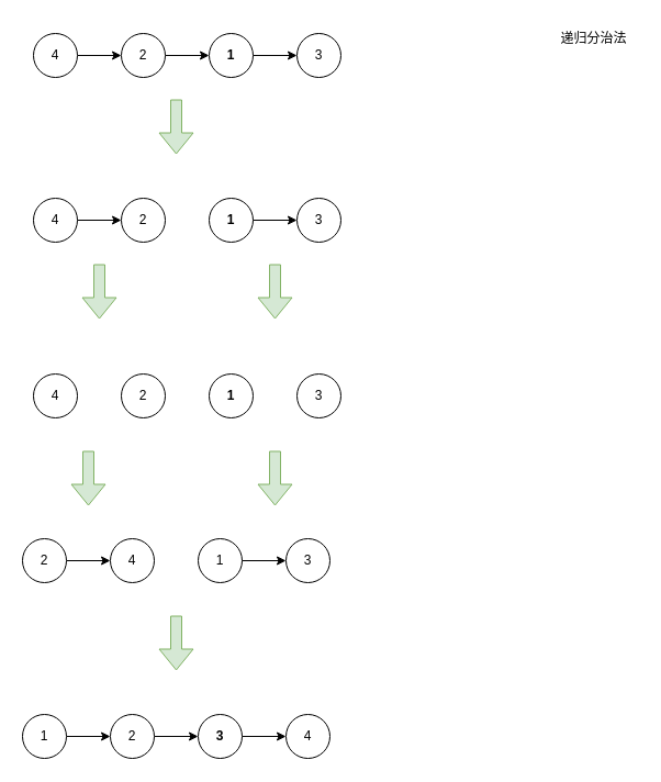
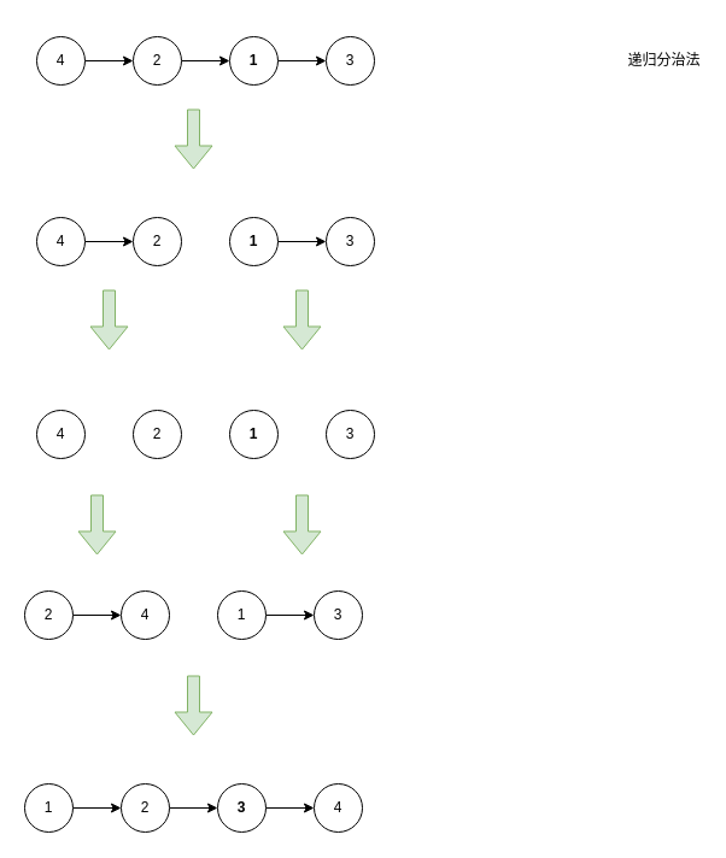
  <mxCell id="0" />
  <mxCell id="1" parent="0" />
  <mxCell id="2" value="" style="edgeStyle=orthogonalEdgeStyle;rounded=0;orthogonalLoop=1;jettySize=auto;html=1;" edge="1" parent="1" source="3" target="5"><mxGeometry relative="1" as="geometry" /></mxCell>
  <mxCell id="3" value="4" style="ellipse;whiteSpace=wrap;html=1;aspect=fixed;" vertex="1" parent="1"><mxGeometry x="30" y="30" width="40" height="40" as="geometry" /></mxCell>
  <mxCell id="4" value="" style="edgeStyle=orthogonalEdgeStyle;rounded=0;orthogonalLoop=1;jettySize=auto;html=1;" edge="1" parent="1" source="5" target="7"><mxGeometry relative="1" as="geometry" /></mxCell>
  <mxCell id="5" value="2" style="ellipse;whiteSpace=wrap;html=1;aspect=fixed;" vertex="1" parent="1"><mxGeometry x="110" y="30" width="40" height="40" as="geometry" /></mxCell>
  <mxCell id="6" value="" style="edgeStyle=orthogonalEdgeStyle;rounded=0;orthogonalLoop=1;jettySize=auto;html=1;" edge="1" parent="1" source="7" target="8"><mxGeometry relative="1" as="geometry" /></mxCell>
  <mxCell id="7" value="1" style="ellipse;whiteSpace=wrap;html=1;aspect=fixed;fontStyle=1" vertex="1" parent="1"><mxGeometry x="190" y="30" width="40" height="40" as="geometry" /></mxCell>
  <mxCell id="8" value="3" style="ellipse;whiteSpace=wrap;html=1;aspect=fixed;" vertex="1" parent="1"><mxGeometry x="270" y="30" width="40" height="40" as="geometry" /></mxCell>
  <mxCell id="9" value="" style="shape=flexArrow;endArrow=classic;html=1;rounded=0;fillColor=#d5e8d4;strokeColor=#82b366;" edge="1" parent="1"><mxGeometry width="50" height="50" relative="1" as="geometry"><mxPoint x="160" y="90" as="sourcePoint" /><mxPoint x="160" y="140" as="targetPoint" /></mxGeometry></mxCell>
  <mxCell id="10" value="" style="edgeStyle=orthogonalEdgeStyle;rounded=0;orthogonalLoop=1;jettySize=auto;html=1;" edge="1" parent="1" source="11" target="12"><mxGeometry relative="1" as="geometry" /></mxCell>
  <mxCell id="11" value="4" style="ellipse;whiteSpace=wrap;html=1;aspect=fixed;" vertex="1" parent="1"><mxGeometry x="30" y="180" width="40" height="40" as="geometry" /></mxCell>
  <mxCell id="12" value="2" style="ellipse;whiteSpace=wrap;html=1;aspect=fixed;" vertex="1" parent="1"><mxGeometry x="110" y="180" width="40" height="40" as="geometry" /></mxCell>
  <mxCell id="13" value="" style="edgeStyle=orthogonalEdgeStyle;rounded=0;orthogonalLoop=1;jettySize=auto;html=1;" edge="1" parent="1" source="14" target="15"><mxGeometry relative="1" as="geometry" /></mxCell>
  <mxCell id="14" value="1" style="ellipse;whiteSpace=wrap;html=1;aspect=fixed;fontStyle=1" vertex="1" parent="1"><mxGeometry x="190" y="180" width="40" height="40" as="geometry" /></mxCell>
  <mxCell id="15" value="3" style="ellipse;whiteSpace=wrap;html=1;aspect=fixed;" vertex="1" parent="1"><mxGeometry x="270" y="180" width="40" height="40" as="geometry" /></mxCell>
  <mxCell id="16" value="" style="shape=flexArrow;endArrow=classic;html=1;rounded=0;fillColor=#d5e8d4;strokeColor=#82b366;" edge="1" parent="1"><mxGeometry width="50" height="50" relative="1" as="geometry"><mxPoint x="90" y="240" as="sourcePoint" /><mxPoint x="90" y="290" as="targetPoint" /></mxGeometry></mxCell>
  <mxCell id="17" value="4" style="ellipse;whiteSpace=wrap;html=1;aspect=fixed;" vertex="1" parent="1"><mxGeometry x="30" y="340" width="40" height="40" as="geometry" /></mxCell>
  <mxCell id="18" value="2" style="ellipse;whiteSpace=wrap;html=1;aspect=fixed;" vertex="1" parent="1"><mxGeometry x="110" y="340" width="40" height="40" as="geometry" /></mxCell>
  <mxCell id="19" value="1" style="ellipse;whiteSpace=wrap;html=1;aspect=fixed;fontStyle=1" vertex="1" parent="1"><mxGeometry x="190" y="340" width="40" height="40" as="geometry" /></mxCell>
  <mxCell id="20" value="3" style="ellipse;whiteSpace=wrap;html=1;aspect=fixed;" vertex="1" parent="1"><mxGeometry x="270" y="340" width="40" height="40" as="geometry" /></mxCell>
  <mxCell id="21" value="" style="shape=flexArrow;endArrow=classic;html=1;rounded=0;fillColor=#d5e8d4;strokeColor=#82b366;" edge="1" parent="1"><mxGeometry width="50" height="50" relative="1" as="geometry"><mxPoint x="250" y="240" as="sourcePoint" /><mxPoint x="250" y="290" as="targetPoint" /></mxGeometry></mxCell>
  <mxCell id="22" value="" style="shape=flexArrow;endArrow=classic;html=1;rounded=0;fillColor=#d5e8d4;strokeColor=#82b366;" edge="1" parent="1"><mxGeometry width="50" height="50" relative="1" as="geometry"><mxPoint x="80" y="410" as="sourcePoint" /><mxPoint x="80" y="460" as="targetPoint" /></mxGeometry></mxCell>
  <mxCell id="23" value="" style="shape=flexArrow;endArrow=classic;html=1;rounded=0;fillColor=#d5e8d4;strokeColor=#82b366;" edge="1" parent="1"><mxGeometry width="50" height="50" relative="1" as="geometry"><mxPoint x="250" y="410" as="sourcePoint" /><mxPoint x="250" y="460" as="targetPoint" /></mxGeometry></mxCell>
  <mxCell id="24" value="" style="edgeStyle=orthogonalEdgeStyle;rounded=0;orthogonalLoop=1;jettySize=auto;html=1;" edge="1" parent="1" source="25" target="26"><mxGeometry relative="1" as="geometry" /></mxCell>
  <mxCell id="25" value="2" style="ellipse;whiteSpace=wrap;html=1;aspect=fixed;" vertex="1" parent="1"><mxGeometry x="20" y="490" width="40" height="40" as="geometry" /></mxCell>
  <mxCell id="26" value="4" style="ellipse;whiteSpace=wrap;html=1;aspect=fixed;" vertex="1" parent="1"><mxGeometry x="100" y="490" width="40" height="40" as="geometry" /></mxCell>
  <mxCell id="27" value="" style="edgeStyle=orthogonalEdgeStyle;rounded=0;orthogonalLoop=1;jettySize=auto;html=1;" edge="1" parent="1" source="28" target="29"><mxGeometry relative="1" as="geometry" /></mxCell>
  <mxCell id="28" value="1" style="ellipse;whiteSpace=wrap;html=1;aspect=fixed;fontStyle=0" vertex="1" parent="1"><mxGeometry x="180" y="490" width="40" height="40" as="geometry" /></mxCell>
  <mxCell id="29" value="3" style="ellipse;whiteSpace=wrap;html=1;aspect=fixed;fontStyle=0" vertex="1" parent="1"><mxGeometry x="260" y="490" width="40" height="40" as="geometry" /></mxCell>
  <mxCell id="30" value="" style="shape=flexArrow;endArrow=classic;html=1;rounded=0;fillColor=#d5e8d4;strokeColor=#82b366;" edge="1" parent="1"><mxGeometry width="50" height="50" relative="1" as="geometry"><mxPoint x="160" y="560" as="sourcePoint" /><mxPoint x="160" y="610" as="targetPoint" /></mxGeometry></mxCell>
  <mxCell id="31" value="" style="edgeStyle=orthogonalEdgeStyle;rounded=0;orthogonalLoop=1;jettySize=auto;html=1;" edge="1" parent="1" source="32" target="34"><mxGeometry relative="1" as="geometry" /></mxCell>
  <mxCell id="32" value="1" style="ellipse;whiteSpace=wrap;html=1;aspect=fixed;" vertex="1" parent="1"><mxGeometry x="20" y="650" width="40" height="40" as="geometry" /></mxCell>
  <mxCell id="33" value="" style="edgeStyle=orthogonalEdgeStyle;rounded=0;orthogonalLoop=1;jettySize=auto;html=1;" edge="1" parent="1" source="34" target="36"><mxGeometry relative="1" as="geometry" /></mxCell>
  <mxCell id="34" value="2" style="ellipse;whiteSpace=wrap;html=1;aspect=fixed;" vertex="1" parent="1"><mxGeometry x="100" y="650" width="40" height="40" as="geometry" /></mxCell>
  <mxCell id="35" value="" style="edgeStyle=orthogonalEdgeStyle;rounded=0;orthogonalLoop=1;jettySize=auto;html=1;" edge="1" parent="1" source="36" target="37"><mxGeometry relative="1" as="geometry" /></mxCell>
  <mxCell id="36" value="3" style="ellipse;whiteSpace=wrap;html=1;aspect=fixed;fontStyle=1" vertex="1" parent="1"><mxGeometry x="180" y="650" width="40" height="40" as="geometry" /></mxCell>
  <mxCell id="37" value="4" style="ellipse;whiteSpace=wrap;html=1;aspect=fixed;" vertex="1" parent="1"><mxGeometry x="260" y="650" width="40" height="40" as="geometry" /></mxCell>
- <mxCell id="38" value="递归分治法" style="text;html=1;align=center;verticalAlign=middle;resizable=0;points=[];autosize=1;strokeColor=none;fillColor=none;" vertex="1" parent="1"><mxGeometry x="500" y="20" width="80" height="30" as="geometry" /></mxCell>
+ <mxCell id="38" value="递归分治法" style="text;html=1;align=center;verticalAlign=middle;resizable=0;points=[];autosize=1;strokeColor=none;fillColor=none;" vertex="1" parent="1"><mxGeometry x="510" y="35" width="80" height="30" as="geometry" /></mxCell>
